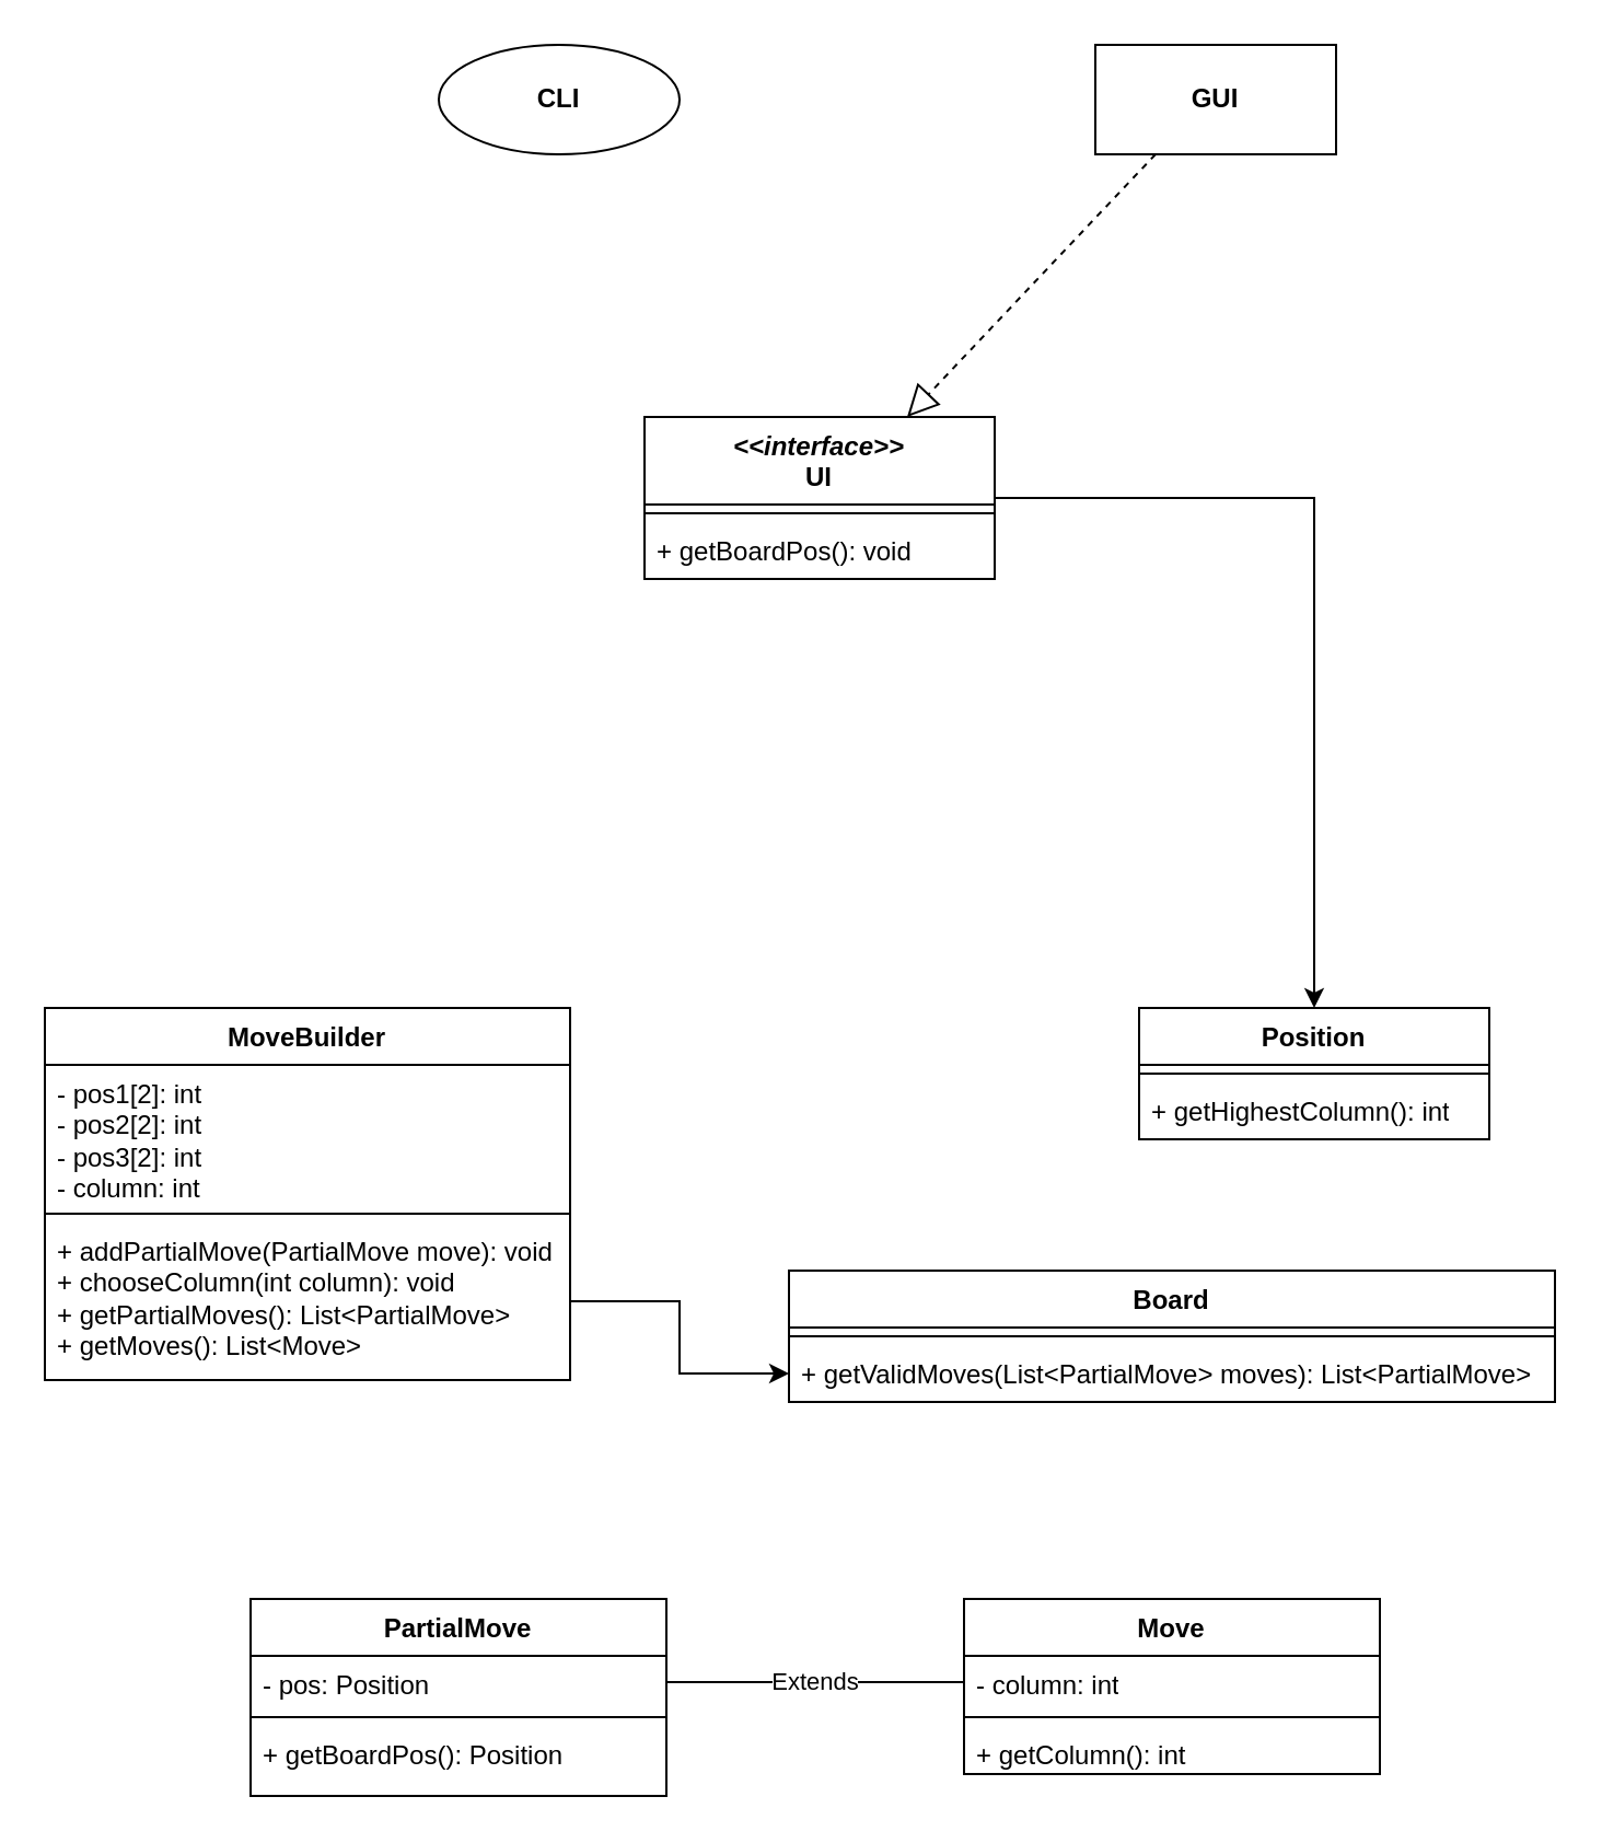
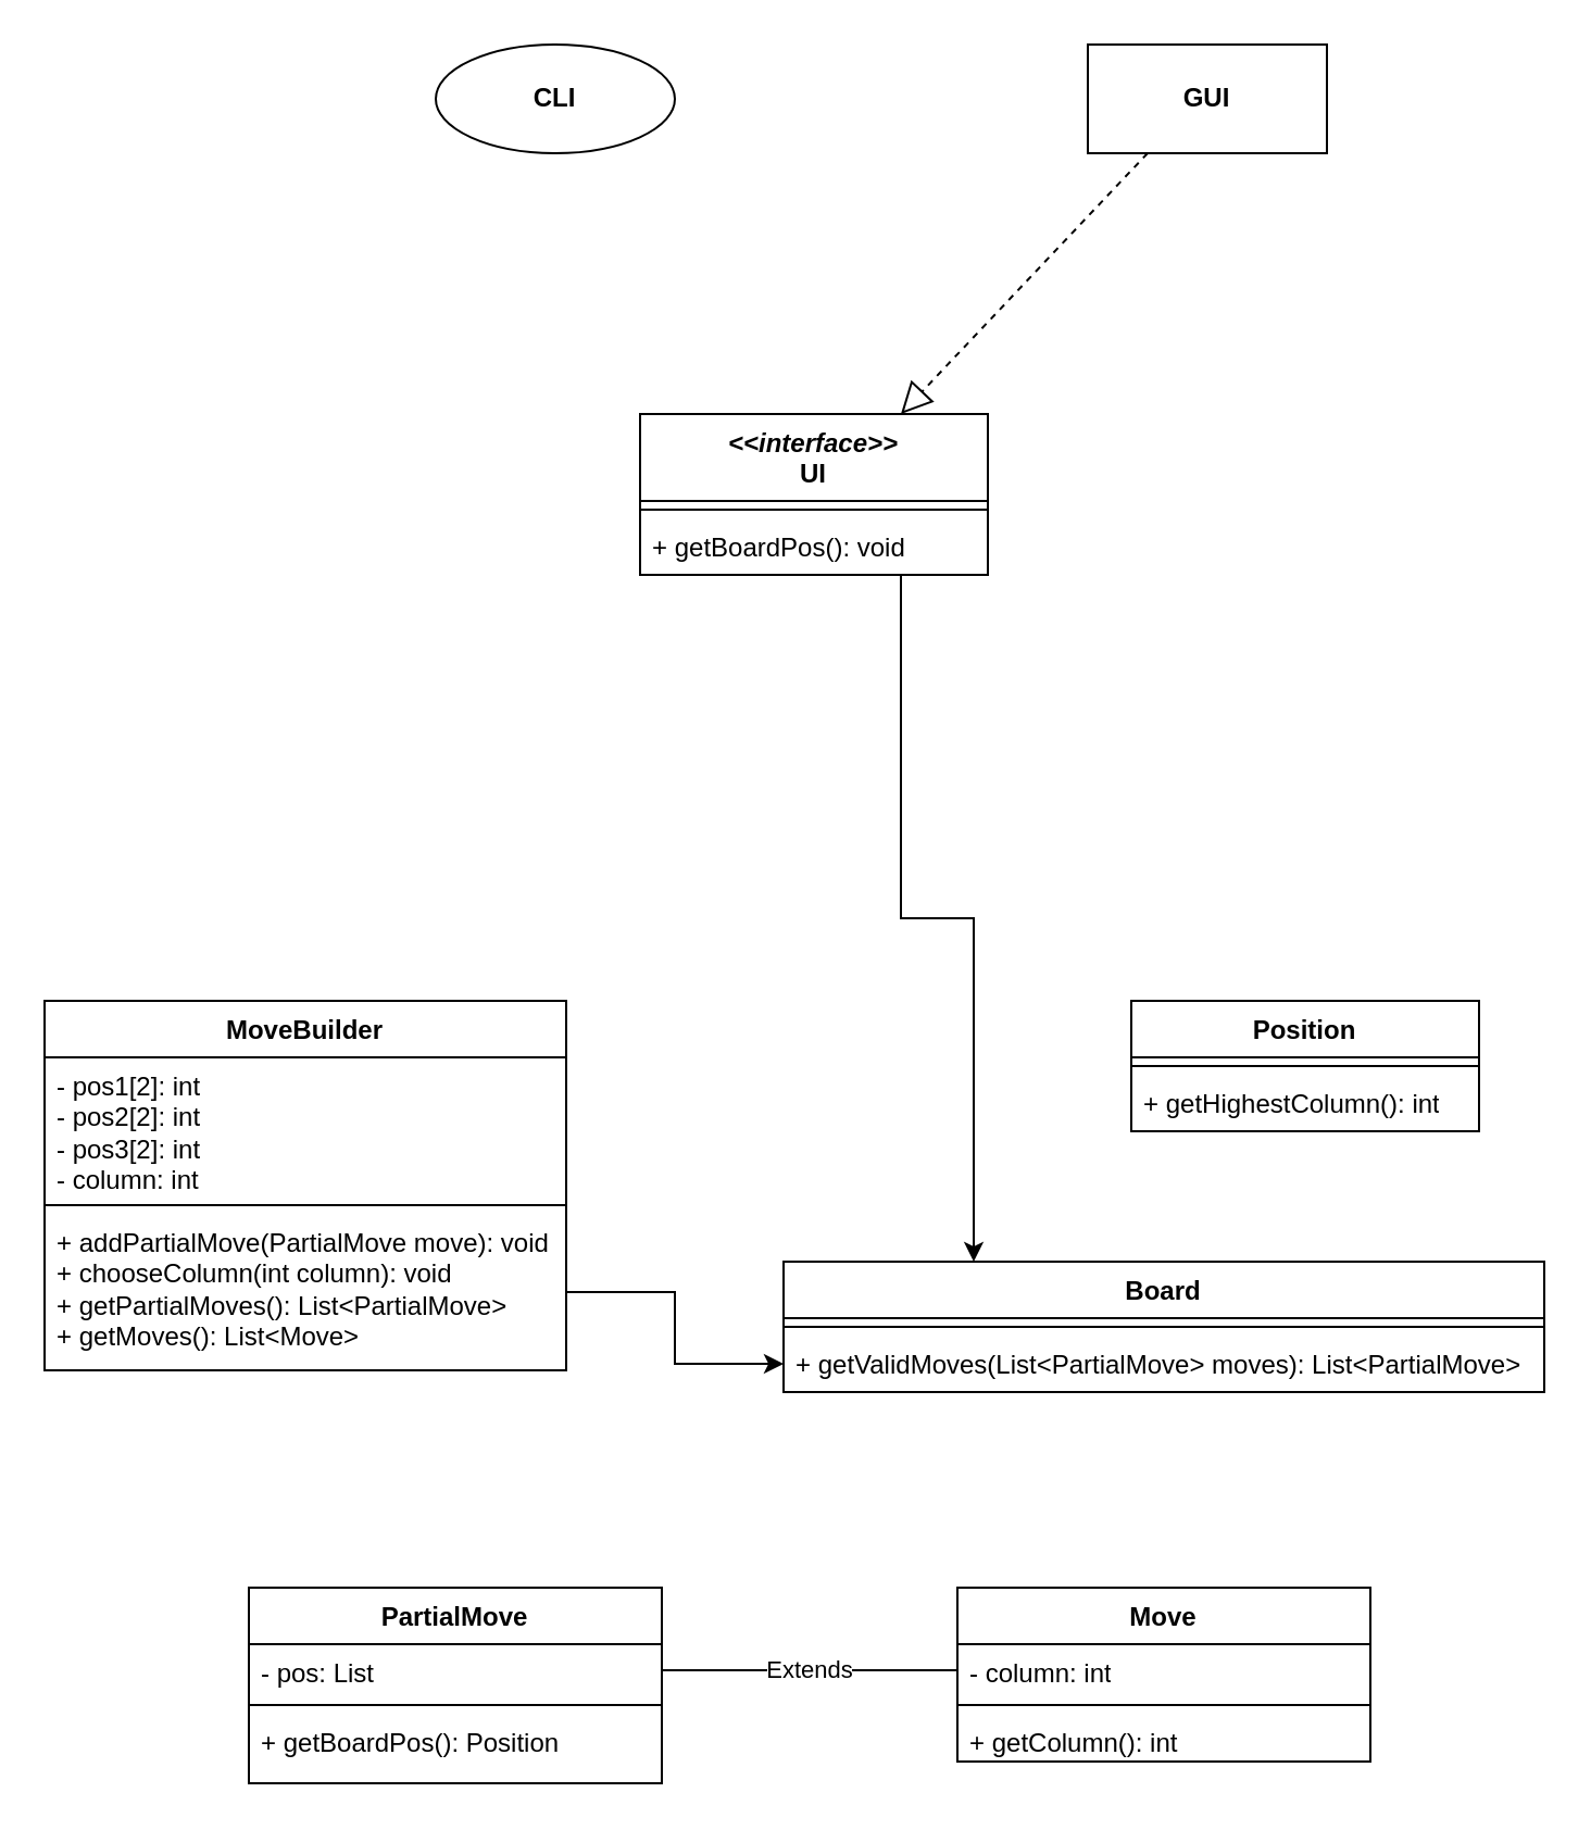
  <mxCell id="0" />
  <mxCell id="1" parent="0" />
- <mxCell id="3" style="edgeStyle=orthogonalEdgeStyle;rounded=0;orthogonalLoop=1;jettySize=auto;html=1;exitX=1;exitY=0.5;exitDx=0;exitDy=0;entryX=0.5;entryY=0;entryDx=0;entryDy=0;" parent="1" source="4" target="11" edge="1"><mxGeometry relative="1" as="geometry" /></mxCell>
+ <mxCell id="2" style="edgeStyle=orthogonalEdgeStyle;rounded=0;orthogonalLoop=1;jettySize=auto;html=1;exitX=0.75;exitY=1;exitDx=0;exitDy=0;entryX=0.25;entryY=0;entryDx=0;entryDy=0;" parent="1" source="4" target="14" edge="1"><mxGeometry relative="1" as="geometry" /></mxCell>
  <mxCell id="4" value="&lt;div&gt;&lt;i&gt;&amp;lt;&amp;lt;interface&amp;gt;&amp;gt;&lt;/i&gt;&lt;br&gt;&lt;/div&gt;&lt;div&gt;UI&lt;/div&gt;" style="swimlane;fontStyle=1;align=center;verticalAlign=top;childLayout=stackLayout;horizontal=1;startSize=40;horizontalStack=0;resizeParent=1;resizeParentMax=0;resizeLast=0;collapsible=1;marginBottom=0;whiteSpace=wrap;html=1;" parent="1" vertex="1"><mxGeometry x="294" y="190" width="160" height="74" as="geometry" /></mxCell>
  <mxCell id="5" value="" style="line;strokeWidth=1;fillColor=none;align=left;verticalAlign=middle;spacingTop=-1;spacingLeft=3;spacingRight=3;rotatable=0;labelPosition=right;points=[];portConstraint=eastwest;strokeColor=inherit;" parent="4" vertex="1"><mxGeometry y="40" width="160" height="8" as="geometry" /></mxCell>
  <mxCell id="6" value="+ getBoardPos(): void" style="text;strokeColor=none;fillColor=none;align=left;verticalAlign=top;spacingLeft=4;spacingRight=4;overflow=hidden;rotatable=0;points=[[0,0.5],[1,0.5]];portConstraint=eastwest;whiteSpace=wrap;html=1;" parent="4" vertex="1"><mxGeometry y="48" width="160" height="26" as="geometry" /></mxCell>
  <mxCell id="7" value="&lt;div&gt;MoveBuilder&lt;/div&gt;" style="swimlane;fontStyle=1;align=center;verticalAlign=top;childLayout=stackLayout;horizontal=1;startSize=26;horizontalStack=0;resizeParent=1;resizeParentMax=0;resizeLast=0;collapsible=1;marginBottom=0;whiteSpace=wrap;html=1;" parent="1" vertex="1"><mxGeometry x="20" y="460" width="240" height="170" as="geometry" /></mxCell>
  <mxCell id="8" value="&lt;div&gt;- pos1[2]: int&lt;/div&gt;&lt;div&gt;- pos2[2]: int&lt;/div&gt;&lt;div&gt;- pos3[2]: int&lt;/div&gt;&lt;div&gt;- column: int&lt;br&gt;&lt;/div&gt;" style="text;strokeColor=none;fillColor=none;align=left;verticalAlign=top;spacingLeft=4;spacingRight=4;overflow=hidden;rotatable=0;points=[[0,0.5],[1,0.5]];portConstraint=eastwest;whiteSpace=wrap;html=1;" parent="7" vertex="1"><mxGeometry y="26" width="240" height="64" as="geometry" /></mxCell>
  <mxCell id="9" value="" style="line;strokeWidth=1;fillColor=none;align=left;verticalAlign=middle;spacingTop=-1;spacingLeft=3;spacingRight=3;rotatable=0;labelPosition=right;points=[];portConstraint=eastwest;strokeColor=inherit;" parent="7" vertex="1"><mxGeometry y="90" width="240" height="8" as="geometry" /></mxCell>
  <mxCell id="10" value="&lt;div&gt;+ addPartialMove(PartialMove move): void&lt;/div&gt;&lt;div&gt;+ chooseColumn(int column): void&lt;br&gt;&lt;/div&gt;&lt;div&gt;+ getPartialMoves(): List&amp;lt;PartialMove&amp;gt;&lt;/div&gt;&lt;div&gt;+ getMoves(): List&amp;lt;Move&amp;gt;&lt;br&gt;&lt;/div&gt;" style="text;strokeColor=none;fillColor=none;align=left;verticalAlign=top;spacingLeft=4;spacingRight=4;overflow=hidden;rotatable=0;points=[[0,0.5],[1,0.5]];portConstraint=eastwest;whiteSpace=wrap;html=1;" parent="7" vertex="1"><mxGeometry y="98" width="240" height="72" as="geometry" /></mxCell>
  <mxCell id="11" value="Position" style="swimlane;fontStyle=1;align=center;verticalAlign=top;childLayout=stackLayout;horizontal=1;startSize=26;horizontalStack=0;resizeParent=1;resizeParentMax=0;resizeLast=0;collapsible=1;marginBottom=0;whiteSpace=wrap;html=1;" parent="1" vertex="1"><mxGeometry x="520" y="460" width="160" height="60" as="geometry" /></mxCell>
  <mxCell id="12" value="" style="line;strokeWidth=1;fillColor=none;align=left;verticalAlign=middle;spacingTop=-1;spacingLeft=3;spacingRight=3;rotatable=0;labelPosition=right;points=[];portConstraint=eastwest;strokeColor=inherit;" parent="11" vertex="1"><mxGeometry y="26" width="160" height="8" as="geometry" /></mxCell>
  <mxCell id="13" value="+ getHighestColumn(): int" style="text;strokeColor=none;fillColor=none;align=left;verticalAlign=top;spacingLeft=4;spacingRight=4;overflow=hidden;rotatable=0;points=[[0,0.5],[1,0.5]];portConstraint=eastwest;whiteSpace=wrap;html=1;" parent="11" vertex="1"><mxGeometry y="34" width="160" height="26" as="geometry" /></mxCell>
  <mxCell id="14" value="Board" style="swimlane;fontStyle=1;align=center;verticalAlign=top;childLayout=stackLayout;horizontal=1;startSize=26;horizontalStack=0;resizeParent=1;resizeParentMax=0;resizeLast=0;collapsible=1;marginBottom=0;whiteSpace=wrap;html=1;" parent="1" vertex="1"><mxGeometry x="360" y="580" width="350" height="60" as="geometry" /></mxCell>
  <mxCell id="15" value="" style="line;strokeWidth=1;fillColor=none;align=left;verticalAlign=middle;spacingTop=-1;spacingLeft=3;spacingRight=3;rotatable=0;labelPosition=right;points=[];portConstraint=eastwest;strokeColor=inherit;" parent="14" vertex="1"><mxGeometry y="26" width="350" height="8" as="geometry" /></mxCell>
  <mxCell id="16" value="+ getValidMoves(List&amp;lt;PartialMove&amp;gt; moves): List&amp;lt;PartialMove&amp;gt;" style="text;strokeColor=none;fillColor=none;align=left;verticalAlign=top;spacingLeft=4;spacingRight=4;overflow=hidden;rotatable=0;points=[[0,0.5],[1,0.5]];portConstraint=eastwest;whiteSpace=wrap;html=1;" parent="14" vertex="1"><mxGeometry y="34" width="350" height="26" as="geometry" /></mxCell>
  <mxCell id="17" value="&lt;b&gt;CLI&lt;/b&gt;" style="ellipse;html=1;whiteSpace=wrap;" parent="1" vertex="1"><mxGeometry x="200" y="20" width="110" height="50" as="geometry" /></mxCell>
  <mxCell id="18" value="&lt;b&gt;GUI&lt;/b&gt;" style="html=1;whiteSpace=wrap;" parent="1" vertex="1"><mxGeometry x="500" y="20" width="110" height="50" as="geometry" /></mxCell>
  <mxCell id="19" style="edgeStyle=orthogonalEdgeStyle;rounded=0;orthogonalLoop=1;jettySize=auto;html=1;exitX=1;exitY=0.5;exitDx=0;exitDy=0;entryX=0;entryY=0.5;entryDx=0;entryDy=0;" parent="1" source="10" target="16" edge="1"><mxGeometry relative="1" as="geometry" /></mxCell>
  <mxCell id="20" value="" style="endArrow=block;dashed=1;endFill=0;endSize=12;html=1;rounded=0;exitX=0.25;exitY=1;exitDx=0;exitDy=0;entryX=0.75;entryY=0;entryDx=0;entryDy=0;" parent="1" source="18" target="4" edge="1"><mxGeometry width="160" relative="1" as="geometry"><mxPoint x="300" y="320" as="sourcePoint" /><mxPoint x="460" y="320" as="targetPoint" /></mxGeometry></mxCell>
  <mxCell id="21" value="Move" style="swimlane;fontStyle=1;align=center;verticalAlign=top;childLayout=stackLayout;horizontal=1;startSize=26;horizontalStack=0;resizeParent=1;resizeParentMax=0;resizeLast=0;collapsible=1;marginBottom=0;whiteSpace=wrap;html=1;" parent="1" vertex="1"><mxGeometry x="440" y="730" width="190" height="80" as="geometry" /></mxCell>
  <mxCell id="22" value="&lt;div&gt;- column: int&lt;br&gt;&lt;/div&gt;" style="text;strokeColor=none;fillColor=none;align=left;verticalAlign=top;spacingLeft=4;spacingRight=4;overflow=hidden;rotatable=0;points=[[0,0.5],[1,0.5]];portConstraint=eastwest;whiteSpace=wrap;html=1;" parent="21" vertex="1"><mxGeometry y="26" width="190" height="24" as="geometry" /></mxCell>
  <mxCell id="23" value="" style="line;strokeWidth=1;fillColor=none;align=left;verticalAlign=middle;spacingTop=-1;spacingLeft=3;spacingRight=3;rotatable=0;labelPosition=right;points=[];portConstraint=eastwest;strokeColor=inherit;" parent="21" vertex="1"><mxGeometry y="50" width="190" height="8" as="geometry" /></mxCell>
  <mxCell id="24" value="&lt;div&gt;+ getColumn(): int&lt;br&gt;&lt;/div&gt;" style="text;strokeColor=none;fillColor=none;align=left;verticalAlign=top;spacingLeft=4;spacingRight=4;overflow=hidden;rotatable=0;points=[[0,0.5],[1,0.5]];portConstraint=eastwest;whiteSpace=wrap;html=1;" parent="21" vertex="1"><mxGeometry y="58" width="190" height="22" as="geometry" /></mxCell>
  <mxCell id="25" value="PartialMove" style="swimlane;fontStyle=1;align=center;verticalAlign=top;childLayout=stackLayout;horizontal=1;startSize=26;horizontalStack=0;resizeParent=1;resizeParentMax=0;resizeLast=0;collapsible=1;marginBottom=0;whiteSpace=wrap;html=1;" parent="1" vertex="1"><mxGeometry x="114" y="730" width="190" height="90" as="geometry" /></mxCell>
- <mxCell id="26" value="- pos: Position" style="text;strokeColor=none;fillColor=none;align=left;verticalAlign=top;spacingLeft=4;spacingRight=4;overflow=hidden;rotatable=0;points=[[0,0.5],[1,0.5]];portConstraint=eastwest;whiteSpace=wrap;html=1;" parent="25" vertex="1"><mxGeometry y="26" width="190" height="24" as="geometry" /></mxCell>
+ <mxCell id="26" value="- pos: List" style="text;strokeColor=none;fillColor=none;align=left;verticalAlign=top;spacingLeft=4;spacingRight=4;overflow=hidden;rotatable=0;points=[[0,0.5],[1,0.5]];portConstraint=eastwest;whiteSpace=wrap;html=1;" parent="25" vertex="1"><mxGeometry y="26" width="190" height="24" as="geometry" /></mxCell>
  <mxCell id="27" value="" style="line;strokeWidth=1;fillColor=none;align=left;verticalAlign=middle;spacingTop=-1;spacingLeft=3;spacingRight=3;rotatable=0;labelPosition=right;points=[];portConstraint=eastwest;strokeColor=inherit;" parent="25" vertex="1"><mxGeometry y="50" width="190" height="8" as="geometry" /></mxCell>
  <mxCell id="28" value="&lt;div&gt;+ getBoardPos(): Position&lt;br&gt;&lt;/div&gt;" style="text;strokeColor=none;fillColor=none;align=left;verticalAlign=top;spacingLeft=4;spacingRight=4;overflow=hidden;rotatable=0;points=[[0,0.5],[1,0.5]];portConstraint=eastwest;whiteSpace=wrap;html=1;" parent="25" vertex="1"><mxGeometry y="58" width="190" height="32" as="geometry" /></mxCell>
  <mxCell id="29" value="Extends" style="endArrow=none;endSize=16;endFill=0;html=1;rounded=0;exitX=0;exitY=0.5;exitDx=0;exitDy=0;entryX=1;entryY=0.5;entryDx=0;entryDy=0;" parent="1" source="22" target="26" edge="1"><mxGeometry width="160" relative="1" as="geometry"><mxPoint x="374" y="810" as="sourcePoint" /><mxPoint x="534" y="810" as="targetPoint" /></mxGeometry></mxCell>
